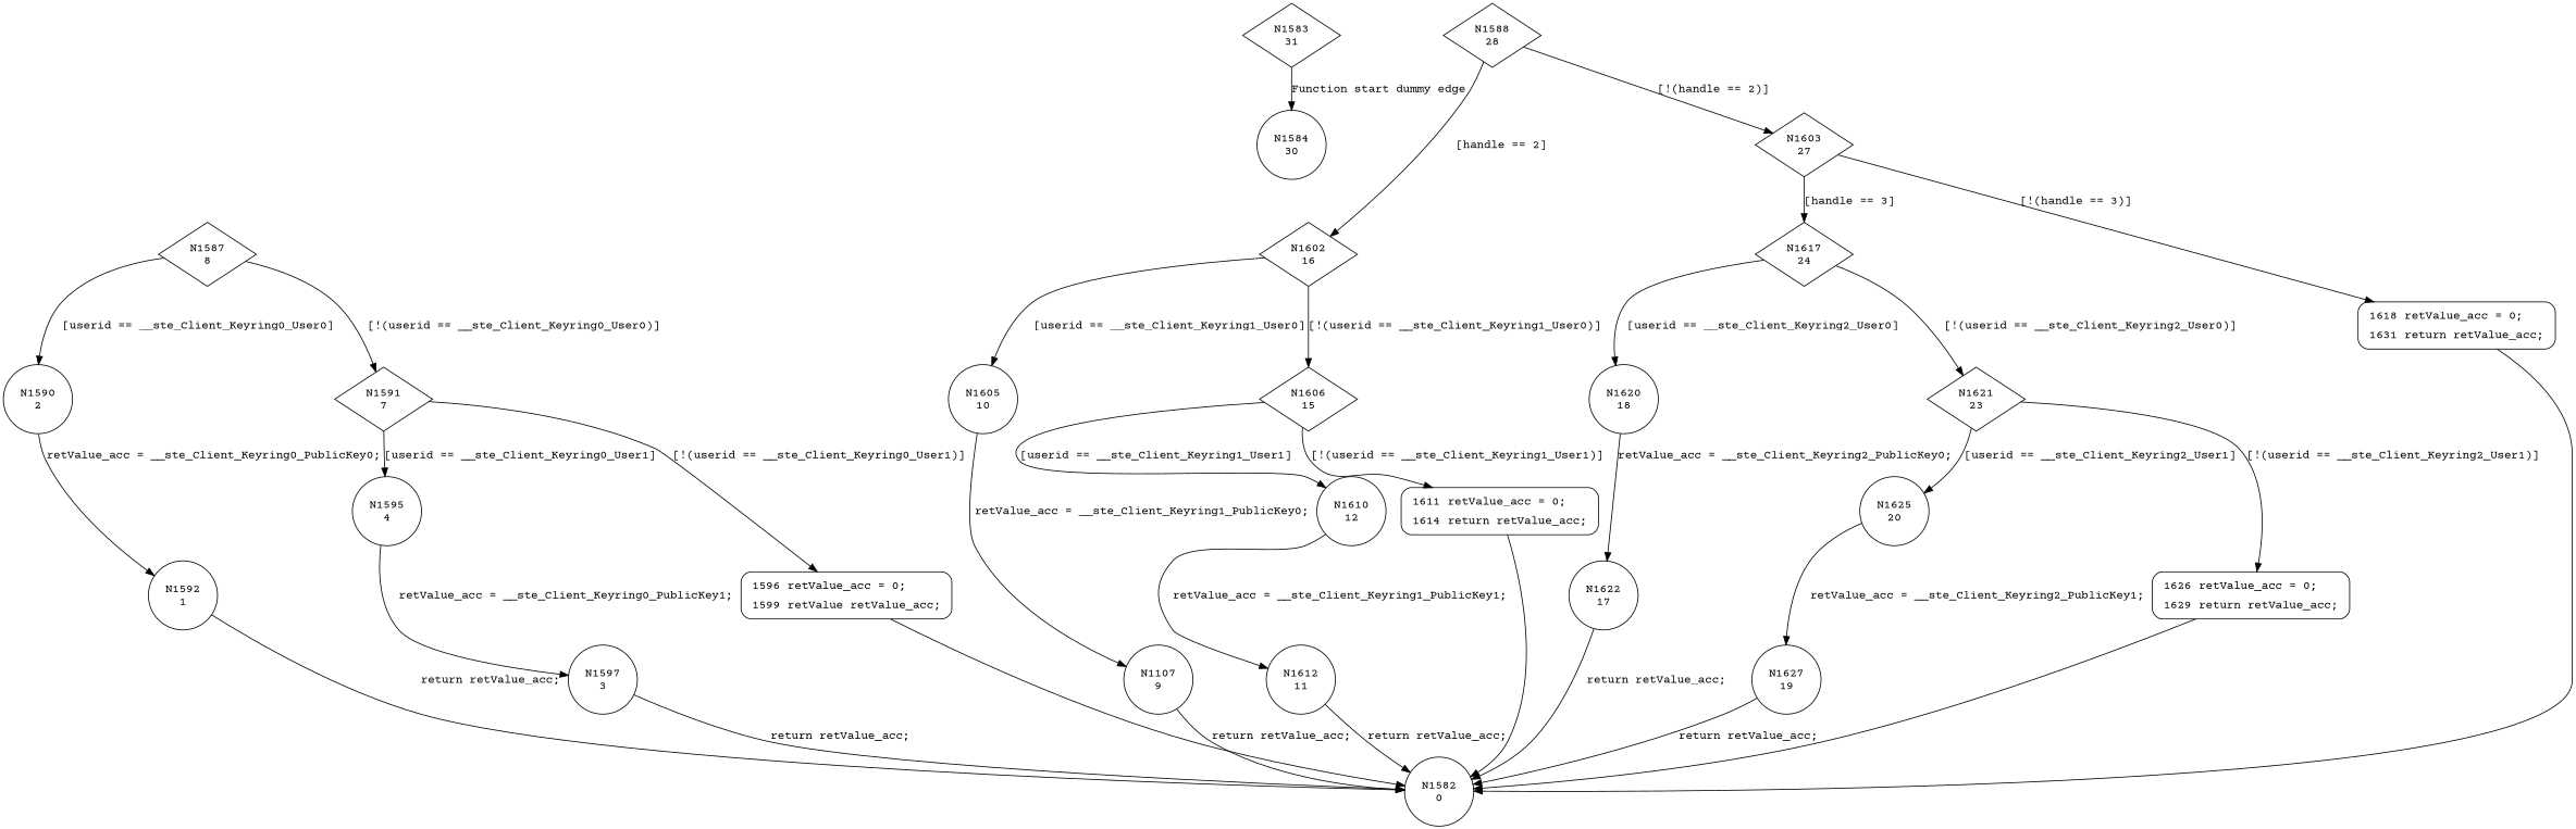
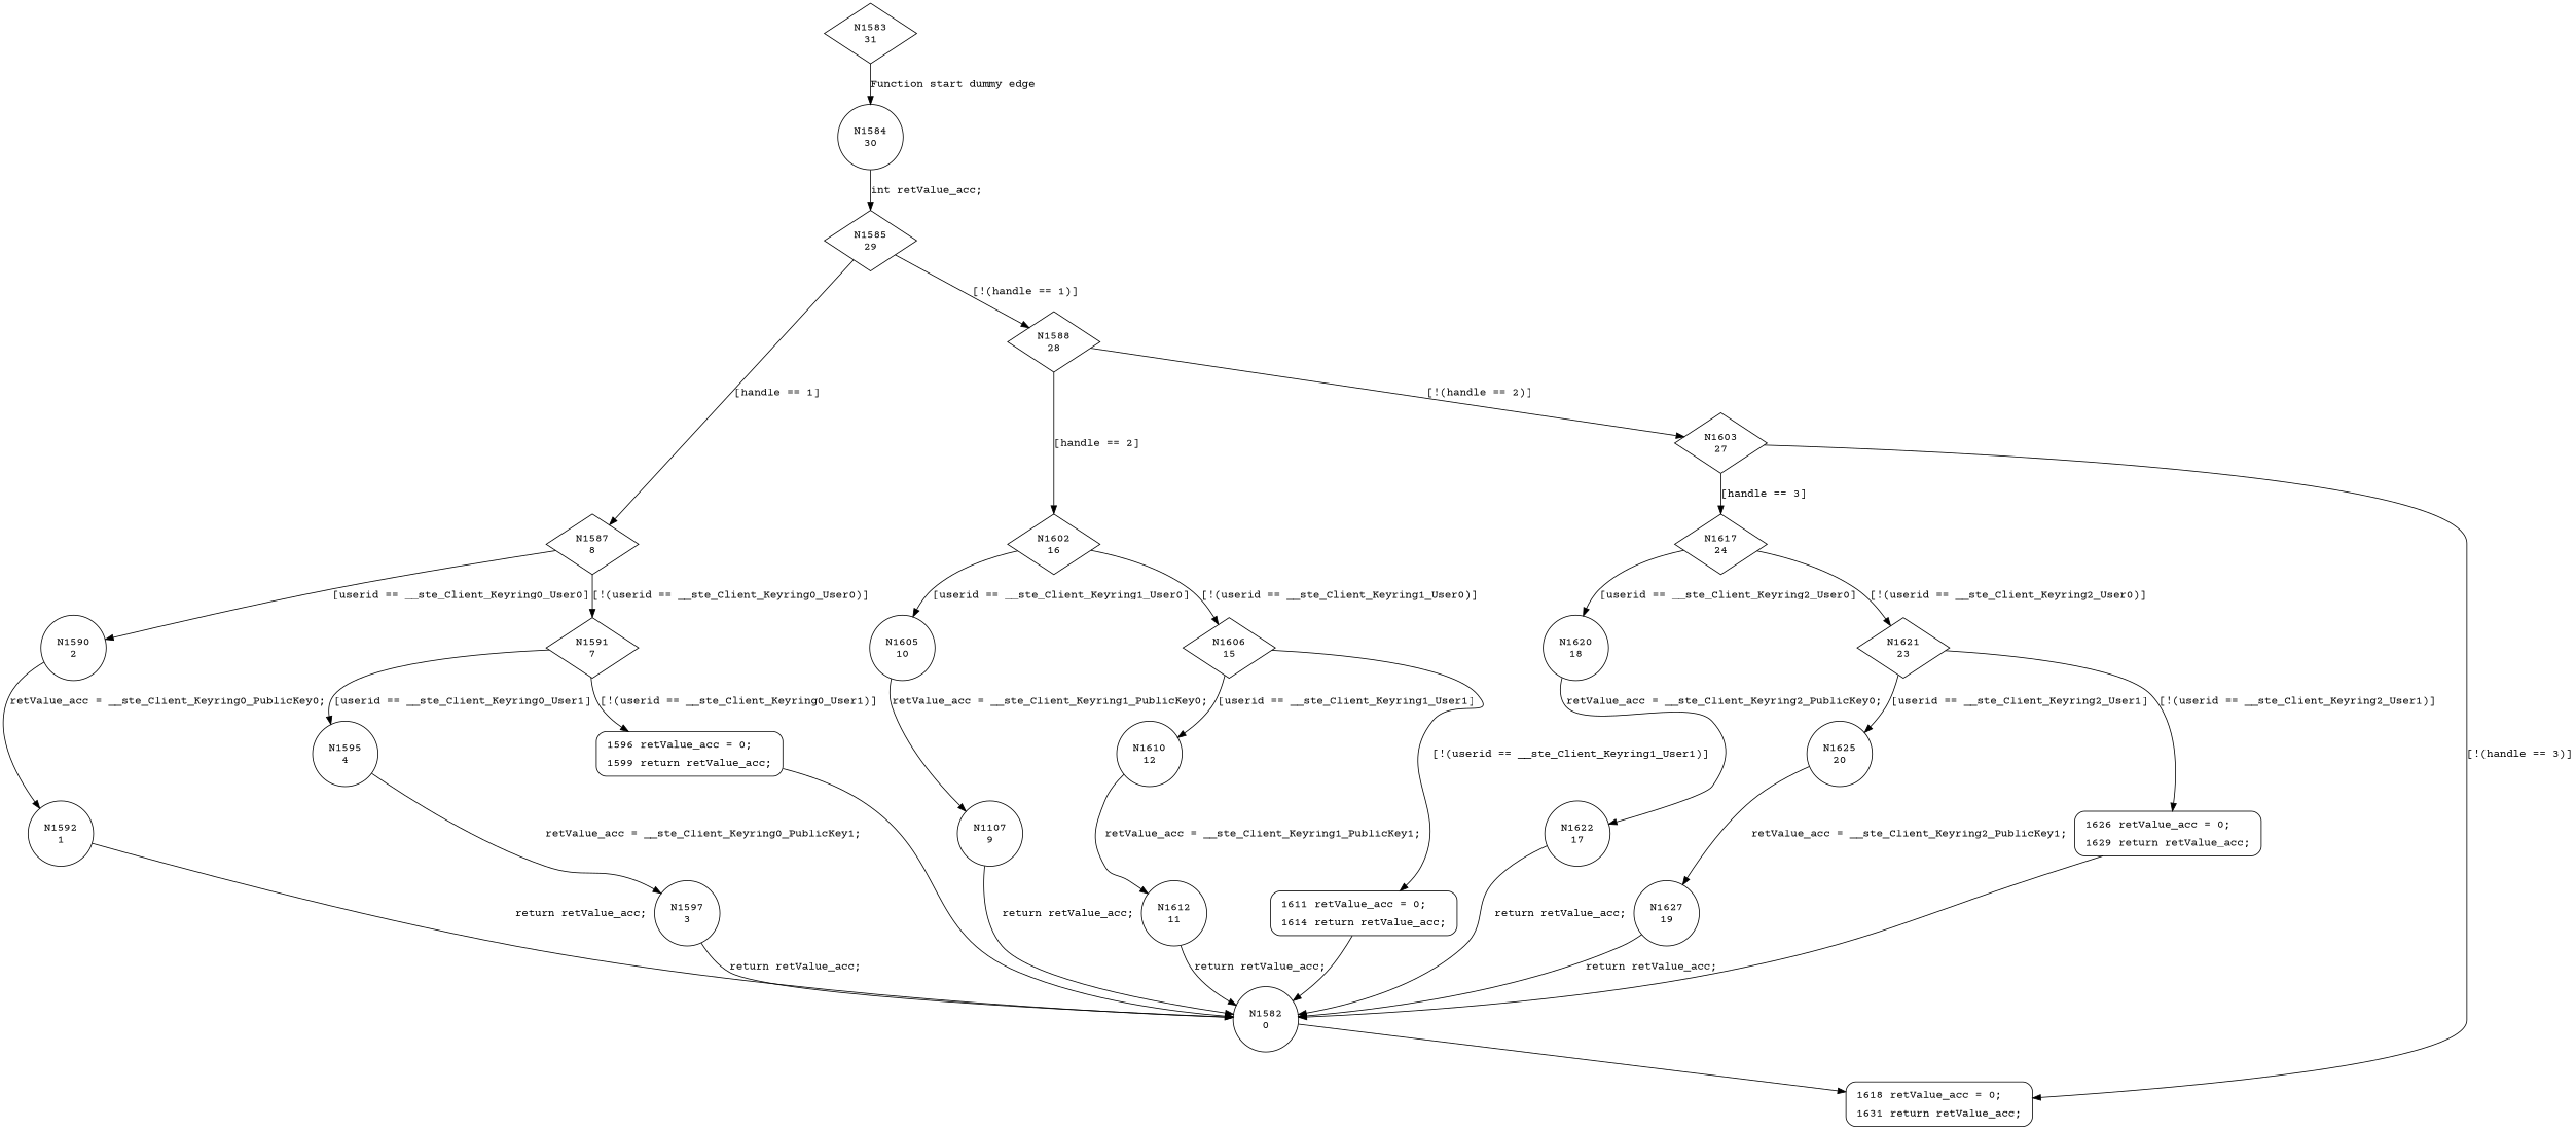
  digraph {
    fontname="Courier Prime"
    node [fontname="Courier Prime" shape=circle]
    edge [fontname="Courier Prime"]
    n1 [label="N1583\n31" shape=diamond]
    n2 [label="N1584\n30"]
+   n3 [label="N1585\n29" shape=diamond]
    n4 [label="N1587\n8" shape=diamond]
    n5 [label="N1588\n28" shape=diamond]
    n6 [label="N1590\n2"]
    n7 [label="N1591\n7" shape=diamond]
    n8 [label="N1602\n16" shape=diamond]
    n9 [label="N1603\n27" shape=diamond]
    n10 [label="N1592\n1"]
    n11 [label="N1595\n4"]
-   n12 [fillcolor=white label=<<table border="0" cellborder="0" cellpadding="3" bgcolor="white"><tr><td align="right">1596</td><td align="left">retValue_acc = 0;</td></tr><tr><td align="right">1599</td><td align="left">retValue retValue_acc;</td></tr></table>> penwidth=1 shape=Mrecord style="filled,bold"]
+   n12 [fillcolor=white label=<<table border="0" cellborder="0" cellpadding="3" bgcolor="white"><tr><td align="right">1596</td><td align="left">retValue_acc = 0;</td></tr><tr><td align="right">1599</td><td align="left">return retValue_acc;</td></tr></table>> penwidth=1 shape=Mrecord style="filled,bold"]
    n13 [label="N1605\n10"]
    n14 [label="N1606\n15" shape=diamond]
    n15 [label="N1617\n24" shape=diamond]
    n16 [fillcolor=white label=<<table border="0" cellborder="0" cellpadding="3" bgcolor="white"><tr><td align="right">1618</td><td align="left">retValue_acc = 0;</td></tr><tr><td align="right">1631</td><td align="left">return retValue_acc;</td></tr></table>> penwidth=1 shape=Mrecord style="filled,bold"]
    n17 [label="N1107\n9"]
    n18 [label="N1610\n12"]
    n19 [fillcolor=white label=<<table border="0" cellborder="0" cellpadding="3" bgcolor="white"><tr><td align="right">1611</td><td align="left">retValue_acc = 0;</td></tr><tr><td align="right">1614</td><td align="left">return retValue_acc;</td></tr></table>> penwidth=1 shape=Mrecord style="filled,bold"]
    n20 [label="N1620\n18"]
    n21 [label="N1621\n23" shape=diamond]
    n22 [label="N1582\n0"]
    n23 [label="N1622\n17"]
    n24 [label="N1625\n20"]
    n25 [fillcolor=white label=<<table border="0" cellborder="0" cellpadding="3" bgcolor="white"><tr><td align="right">1626</td><td align="left">retValue_acc = 0;</td></tr><tr><td align="right">1629</td><td align="left">return retValue_acc;</td></tr></table>> penwidth=1 shape=Mrecord style="filled,bold"]
    n26 [label="N1627\n19"]
    n27 [label="N1612\n11"]
    n28 [label="N1597\n3"]
    n1 -> n2 [label="Function start dummy edge"]
+   n2 -> n3 [label="int retValue_acc;"]
+   n3 -> n4 [label="[handle == 1]"]
+   n3 -> n5 [label="[!(handle == 1)]"]
    n4 -> n6 [label="[userid == __ste_Client_Keyring0_User0]"]
    n4 -> n7 [label="[!(userid == __ste_Client_Keyring0_User0)]"]
    n5 -> n8 [label="[handle == 2]"]
    n5 -> n9 [label="[!(handle == 2)]"]
    n6 -> n10 [label="retValue_acc = __ste_Client_Keyring0_PublicKey0;"]
    n7 -> n11 [label="[userid == __ste_Client_Keyring0_User1]"]
    n7 -> n12 [label="[!(userid == __ste_Client_Keyring0_User1)]"]
    n8 -> n13 [label="[userid == __ste_Client_Keyring1_User0]"]
    n8 -> n14 [label="[!(userid == __ste_Client_Keyring1_User0)]"]
    n9 -> n15 [label="[handle == 3]"]
    n9 -> n16 [label="[!(handle == 3)]"]
    n10 -> n22 [label="return retValue_acc;"]
    n11 -> n28 [label="retValue_acc = __ste_Client_Keyring0_PublicKey1;"]
    n12 -> n22
    n13 -> n17 [label="retValue_acc = __ste_Client_Keyring1_PublicKey0;"]
    n14 -> n18 [label="[userid == __ste_Client_Keyring1_User1]"]
    n14 -> n19 [label="[!(userid == __ste_Client_Keyring1_User1)]"]
    n15 -> n20 [label="[userid == __ste_Client_Keyring2_User0]"]
    n15 -> n21 [label="[!(userid == __ste_Client_Keyring2_User0)]"]
-   n16 -> n22
+   n22 -> n16
    n17 -> n22 [label="return retValue_acc;"]
    n18 -> n27 [label="retValue_acc = __ste_Client_Keyring1_PublicKey1;"]
    n19 -> n22
    n20 -> n23 [label="retValue_acc = __ste_Client_Keyring2_PublicKey0;"]
    n21 -> n24 [label="[userid == __ste_Client_Keyring2_User1]"]
    n21 -> n25 [label="[!(userid == __ste_Client_Keyring2_User1)]"]
    n23 -> n22 [label="return retValue_acc;"]
    n24 -> n26 [label="retValue_acc = __ste_Client_Keyring2_PublicKey1;"]
    n25 -> n22
    n26 -> n22 [label="return retValue_acc;"]
    n27 -> n22 [label="return retValue_acc;"]
    n28 -> n22 [label="return retValue_acc;"]
  }
